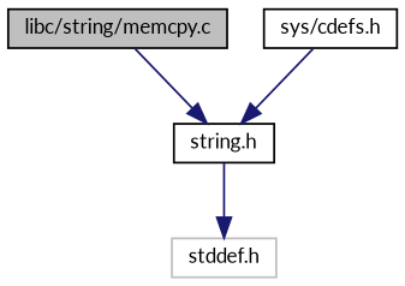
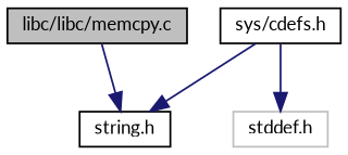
  digraph {
    fontname=Lato
    node [color=black fillcolor=white fontname=Lato fontsize=10 shape=record style=filled]
    edge [color=midnightblue fontname=Lato fontsize=10 labelfontname=Helvetica labelfontsize=10 style=solid]
-   n1 [fillcolor=grey75 fontcolor=black height=0.2 label="libc/string/memcpy.c" width=0.4]
+   n1 [fillcolor=grey75 fontcolor=black height=0.2 label="libc/libc/memcpy.c" width=0.4]
    n2 [height=0.2 label="string.h" width=0.4]
    n3 [color=grey75 height=0.2 label="stddef.h" width=0.4]
    n4 [height=0.2 label="sys/cdefs.h" width=0.4]
    n1 -> n2
-   n2 -> n3
+   n4 -> n3
    n4 -> n2
  }
